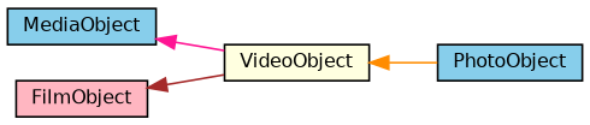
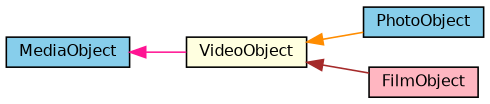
  digraph {
    rankdir=LR
    node [color=black fillcolor=skyblue fontname=Helvetica fontsize=10 shape=record style=filled]
    edge [dir=back fontname=Helvetica fontsize=10 labelfontname=Helvetica labelfontsize=10 style=solid]
    n1 [height=0.2 label=MediaObject width=0.4]
    n2 [fillcolor=lightyellow height=0.2 label=VideoObject width=0.4]
    n3 [height=0.2 label=PhotoObject width=0.4]
    n4 [fillcolor=lightpink height=0.2 label=FilmObject width=0.4]
    n1 -> n2 [color=deeppink]
    n2 -> n3 [color=darkorange]
-   n4 -> n2 [color=brown]
+   n2 -> n4 [color=brown]
  }
